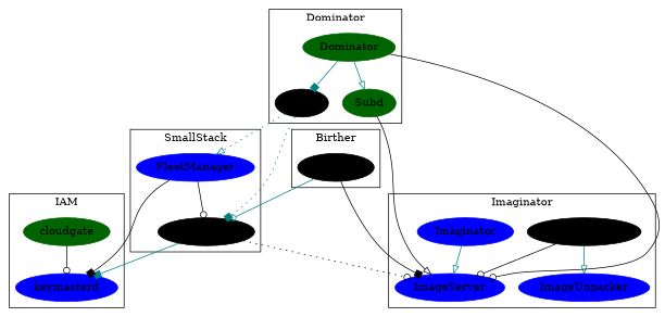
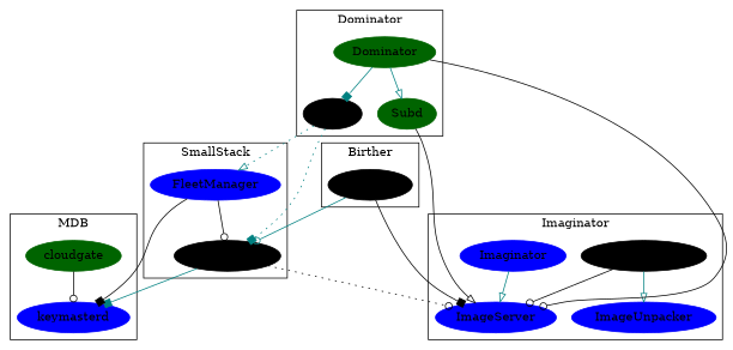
  digraph {
    fillcolor=blue
    node [color=blue style=filled]
    edge [color=black arrowhead=odot]
    keymasterd
    cloudgate [color=darkgreen]
    ImageServer
    Imaginator
    AmiPublisher [color=black]
    ImageUnpacker
    Dominator [color=darkgreen]
    MDB [color=black]
    Subd [color=darkgreen]
    Hypervisor [color=black]
    FleetManager
    installer [color=black]
    subgraph cluster_1 {
-     label=IAM
+     label=MDB
      keymasterd
      cloudgate
    }
    subgraph cluster_2 {
      label=Imaginator
      ImageServer
      Imaginator
      AmiPublisher
      ImageUnpacker
    }
    subgraph cluster_3 {
      label=Dominator
      Dominator
      MDB
      Subd
    }
    subgraph cluster_4 {
      label=SmallStack
      Hypervisor
      FleetManager
    }
    subgraph cluster_5 {
      label=Birther
      installer
    }
    cloudgate -> keymasterd
    Imaginator -> ImageServer [color=teal arrowhead=onormal]
    AmiPublisher -> ImageServer
    AmiPublisher -> ImageUnpacker [color=teal arrowhead=onormal]
    Dominator -> ImageServer
    Dominator -> MDB [color=teal arrowhead=box]
    Dominator -> Subd [color=teal arrowhead=onormal]
    MDB -> Hypervisor [style=dotted color=teal arrowhead=box]
    MDB -> FleetManager [style=dotted color=teal arrowhead=onormal]
    Subd -> ImageServer [arrowhead=onormal]
    Hypervisor -> keymasterd [color=teal arrowhead=box]
    Hypervisor -> ImageServer [style=dotted]
    FleetManager -> keymasterd [arrowhead=box]
    FleetManager -> Hypervisor
    installer -> ImageServer [arrowhead=box]
    installer -> Hypervisor [color=teal]
  }
